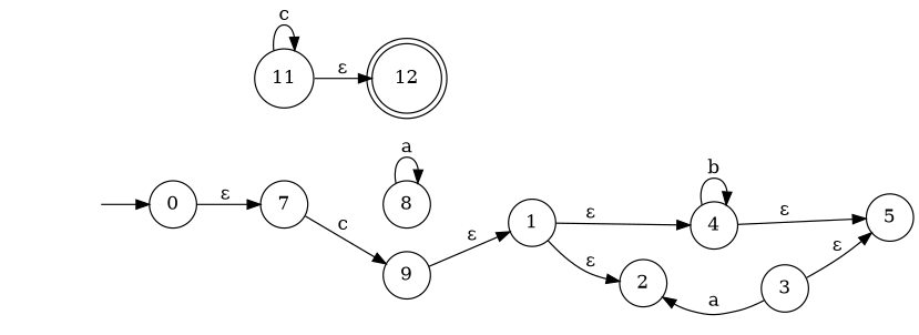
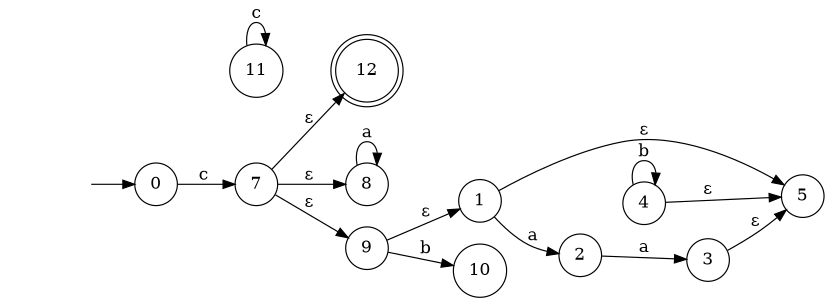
  digraph {
    rankdir=LR
    node [shape=circle]
    12 [shape=doublecircle]
    fake0 [style=invisible]
    0
    7
    1
    2
    4
    8
    9
    3
    5
+   10
    11
    fake0 -> 0
-   0 -> 7 [label="ε"]
-   7 -> 9 [label=c]
-   1 -> 2 [label="ε"]
-   1 -> 4 [label="ε"]
-   3 -> 2 [label=a]
+   0 -> 7 [label=c]
+   7 -> 8 [label="ε"]
+   7 -> 9 [label="ε"]
+   1 -> 2 [label=a]
+   1 -> 5 [label="ε"]
+   2 -> 3 [label=a]
    4 -> 4 [label=b]
    4 -> 5 [label="ε"]
    8 -> 8 [label=a]
    9 -> 1 [label="ε"]
+   9 -> 10 [label=b]
    3 -> 5 [label="ε"]
-   11 -> 12 [label="ε"]
+   7 -> 12 [label="ε"]
    11 -> 11 [label=c]
  }
